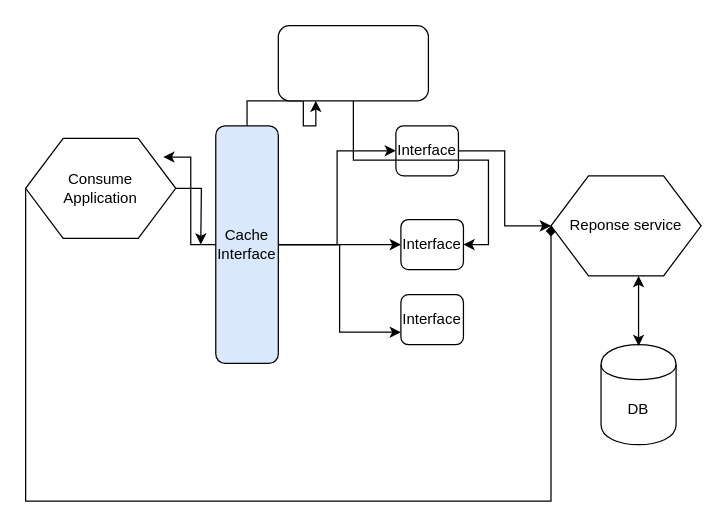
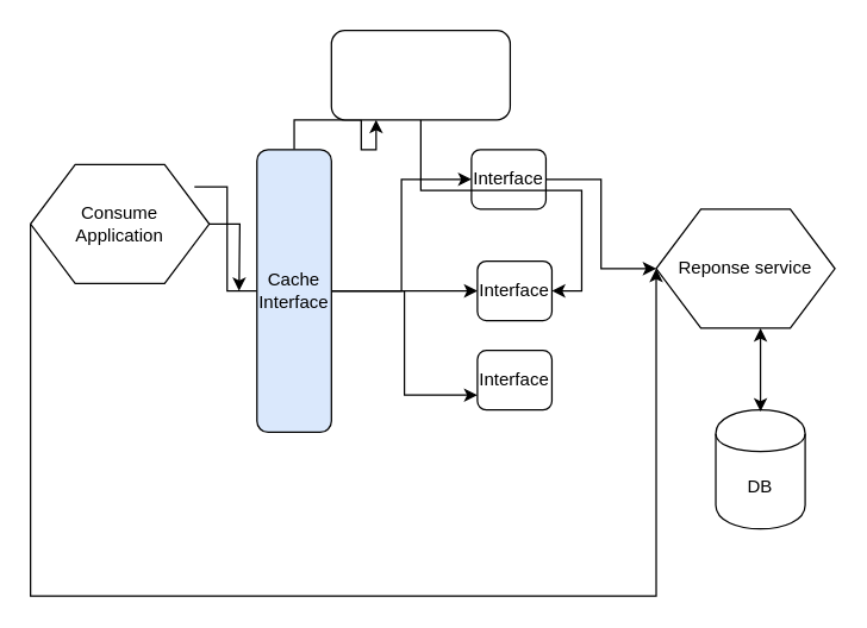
  <mxCell id="0" />
  <mxCell id="1" parent="0" />
  <mxCell id="2" value="" style="edgeStyle=orthogonalEdgeStyle;rounded=0;orthogonalLoop=1;jettySize=auto;html=1;entryX=0;entryY=0.5;entryDx=0;entryDy=0;" edge="1" parent="1" source="7" target="13"><mxGeometry relative="1" as="geometry" /></mxCell>
  <mxCell id="3" style="edgeStyle=orthogonalEdgeStyle;rounded=0;orthogonalLoop=1;jettySize=auto;html=1;entryX=0;entryY=0.5;entryDx=0;entryDy=0;" edge="1" parent="1" source="7" target="9"><mxGeometry relative="1" as="geometry" /></mxCell>
  <mxCell id="4" style="edgeStyle=orthogonalEdgeStyle;rounded=0;orthogonalLoop=1;jettySize=auto;html=1;entryX=0;entryY=0.75;entryDx=0;entryDy=0;" edge="1" parent="1" source="7" target="14"><mxGeometry relative="1" as="geometry" /></mxCell>
  <mxCell id="5" style="edgeStyle=orthogonalEdgeStyle;rounded=0;orthogonalLoop=1;jettySize=auto;html=1;entryX=0.25;entryY=1;entryDx=0;entryDy=0;" edge="1" parent="1" source="7" target="19"><mxGeometry relative="1" as="geometry" /></mxCell>
- <mxCell id="6" style="edgeStyle=orthogonalEdgeStyle;rounded=0;orthogonalLoop=1;jettySize=auto;html=1;entryX=0.917;entryY=0.188;entryDx=0;entryDy=0;entryPerimeter=0;" edge="1" parent="1" source="7" target="12"><mxGeometry relative="1" as="geometry" /></mxCell>
+ <mxCell id="6" style="edgeStyle=orthogonalEdgeStyle;rounded=0;orthogonalLoop=1;jettySize=auto;html=1;entryX=0.917;entryY=0.188;entryDx=0;entryDy=0;entryPerimeter=0;endArrow=none;" edge="1" parent="1" source="7" target="12"><mxGeometry relative="1" as="geometry" /></mxCell>
  <mxCell id="7" value="Cache&lt;br&gt;Interface" style="rounded=1;whiteSpace=wrap;html=1;fillColor=#dae8fc;" vertex="1" parent="1"><mxGeometry x="172" y="100" width="50" height="190" as="geometry" /></mxCell>
  <mxCell id="8" style="edgeStyle=orthogonalEdgeStyle;rounded=0;orthogonalLoop=1;jettySize=auto;html=1;entryX=0;entryY=0.5;entryDx=0;entryDy=0;" edge="1" parent="1" source="9" target="15"><mxGeometry relative="1" as="geometry" /></mxCell>
  <mxCell id="9" value="Interface" style="rounded=1;whiteSpace=wrap;html=1;" vertex="1" parent="1"><mxGeometry x="316" y="100" width="50" height="40" as="geometry" /></mxCell>
  <mxCell id="10" value="" style="edgeStyle=orthogonalEdgeStyle;rounded=0;orthogonalLoop=1;jettySize=auto;html=1;" edge="1" parent="1" source="12"><mxGeometry relative="1" as="geometry"><mxPoint x="160" y="195" as="targetPoint" /></mxGeometry></mxCell>
- <mxCell id="11" style="edgeStyle=orthogonalEdgeStyle;rounded=0;orthogonalLoop=1;jettySize=auto;html=1;entryX=0;entryY=0.5;entryDx=0;entryDy=0;endArrow=diamond;" edge="1" parent="1" source="12" target="15"><mxGeometry relative="1" as="geometry"><Array as="points"><mxPoint x="20" y="400" /><mxPoint x="440" y="400" /></Array></mxGeometry></mxCell>
+ <mxCell id="11" style="edgeStyle=orthogonalEdgeStyle;rounded=0;orthogonalLoop=1;jettySize=auto;html=1;entryX=0;entryY=0.5;entryDx=0;entryDy=0;" edge="1" parent="1" source="12" target="15"><mxGeometry relative="1" as="geometry"><Array as="points"><mxPoint x="20" y="400" /><mxPoint x="440" y="400" /></Array></mxGeometry></mxCell>
  <mxCell id="12" value="Consume&lt;br&gt;Application" style="shape=hexagon;perimeter=hexagonPerimeter2;whiteSpace=wrap;html=1;" vertex="1" parent="1"><mxGeometry x="20" y="110" width="120" height="80" as="geometry" /></mxCell>
  <mxCell id="13" value="Interface" style="rounded=1;whiteSpace=wrap;html=1;" vertex="1" parent="1"><mxGeometry x="320" y="175" width="50" height="40" as="geometry" /></mxCell>
  <mxCell id="14" value="Interface" style="rounded=1;whiteSpace=wrap;html=1;" vertex="1" parent="1"><mxGeometry x="320" y="235" width="50" height="40" as="geometry" /></mxCell>
  <mxCell id="15" value="Reponse service" style="shape=hexagon;perimeter=hexagonPerimeter2;whiteSpace=wrap;html=1;" vertex="1" parent="1"><mxGeometry x="440" y="140" width="120" height="80" as="geometry" /></mxCell>
  <mxCell id="16" value="DB" style="shape=cylinder;whiteSpace=wrap;html=1;boundedLbl=1;backgroundOutline=1;" vertex="1" parent="1"><mxGeometry x="480" y="275" width="60" height="80" as="geometry" /></mxCell>
  <mxCell id="17" value="" style="endArrow=classic;startArrow=classic;html=1;" edge="1" parent="1"><mxGeometry width="50" height="50" relative="1" as="geometry"><mxPoint x="510" y="276" as="sourcePoint" /><mxPoint x="510" y="220" as="targetPoint" /></mxGeometry></mxCell>
  <mxCell id="18" style="edgeStyle=orthogonalEdgeStyle;rounded=0;orthogonalLoop=1;jettySize=auto;html=1;entryX=1;entryY=0.5;entryDx=0;entryDy=0;" edge="1" parent="1" source="19" target="13"><mxGeometry relative="1" as="geometry" /></mxCell>
  <mxCell id="19" value="" style="rounded=1;whiteSpace=wrap;html=1;" vertex="1" parent="1"><mxGeometry x="222" width="120" height="60" as="geometry" y="20" /></mxCell>
